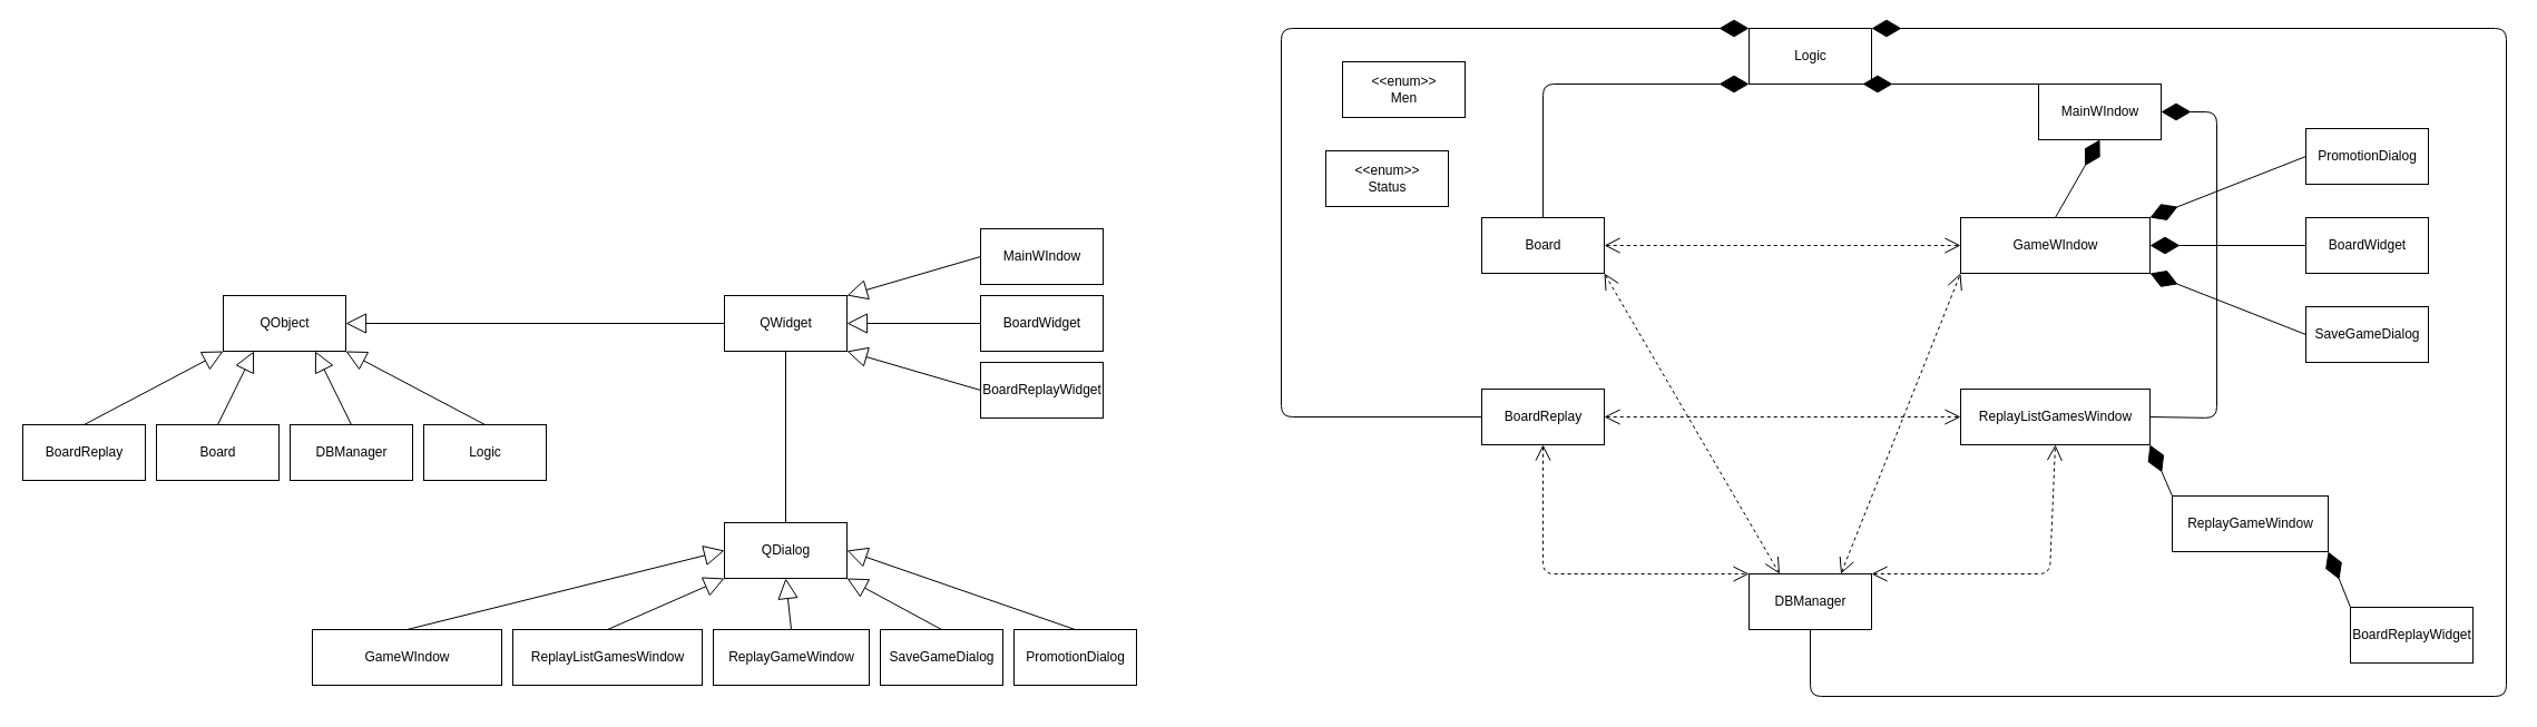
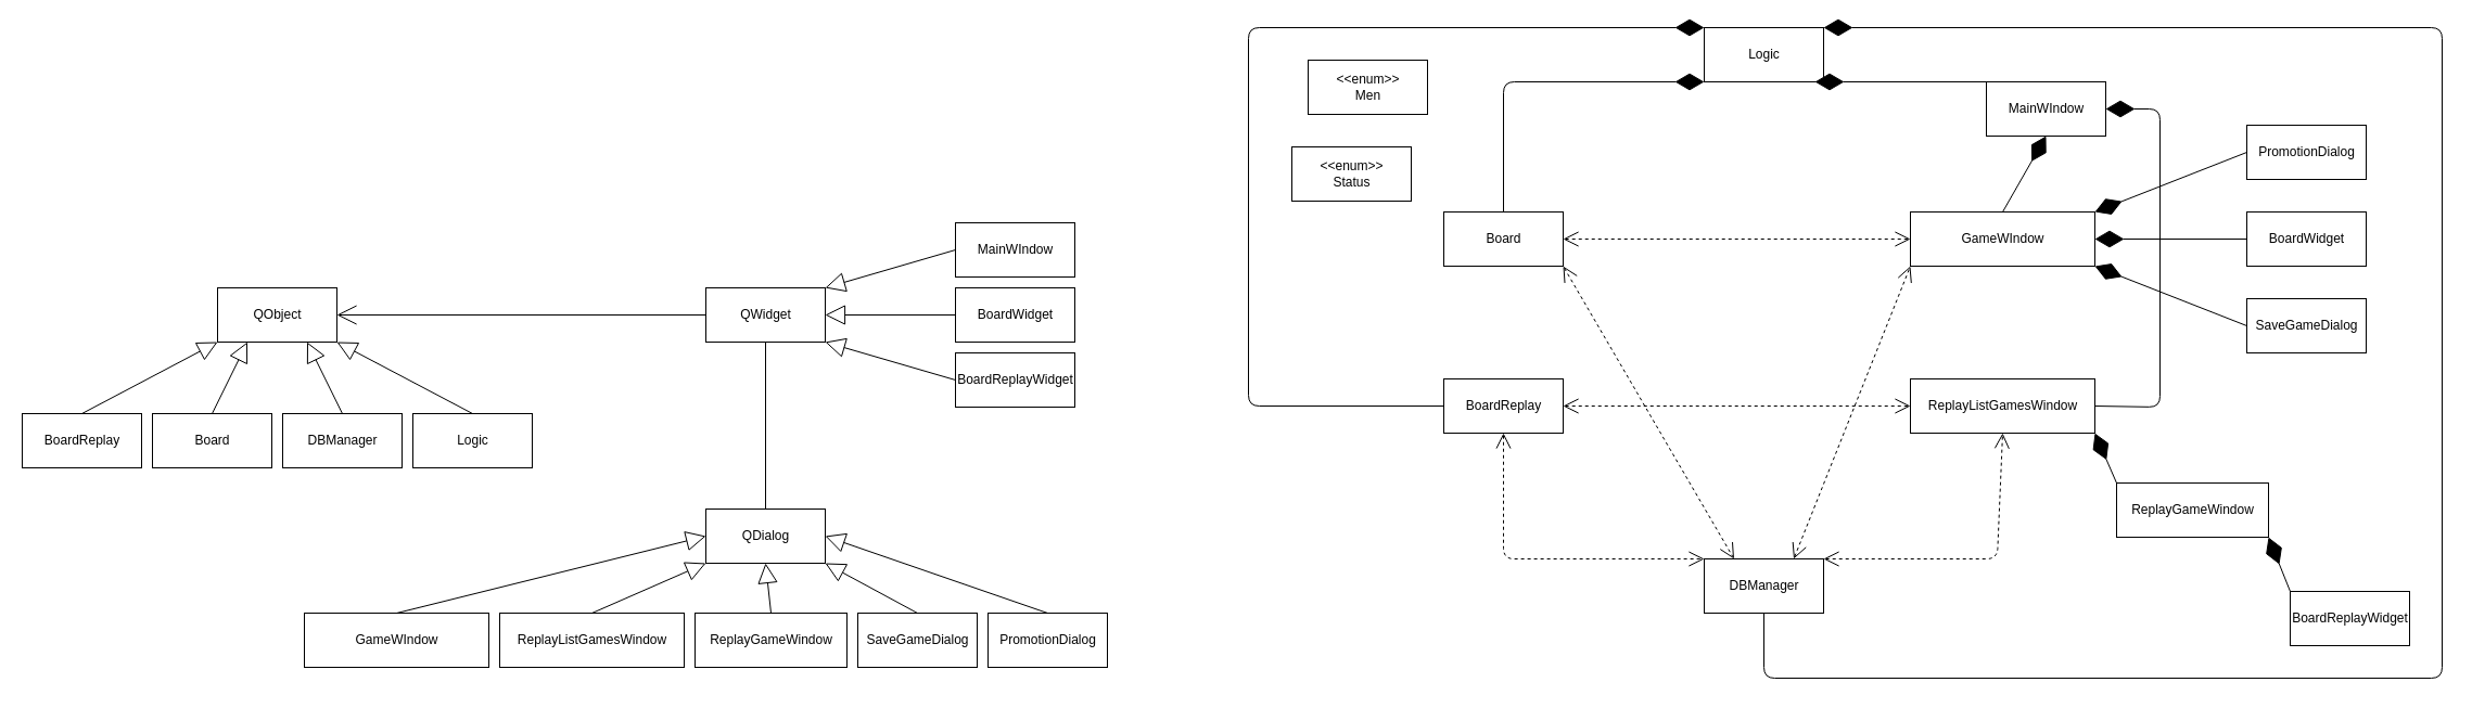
  <mxCell id="0" />
  <mxCell id="1" parent="0" />
  <mxCell id="2" value="Board" style="html=1;" vertex="1" parent="1"><mxGeometry x="1330" y="190" width="110" height="50" as="geometry" /></mxCell>
  <mxCell id="3" value="&lt;span style=&quot;font-weight: normal&quot;&gt;BoardReplay&lt;/span&gt;" style="html=1;fontStyle=1" vertex="1" parent="1"><mxGeometry x="1330" y="344" width="110" height="50" as="geometry" /></mxCell>
  <mxCell id="4" value="&lt;span style=&quot;font-weight: normal&quot;&gt;MainWIndow&lt;/span&gt;" style="html=1;fontStyle=1" vertex="1" parent="1"><mxGeometry x="1830" y="70" width="110" height="50" as="geometry" /></mxCell>
  <mxCell id="5" value="Logic" style="html=1;" vertex="1" parent="1"><mxGeometry x="1570" y="20" width="110" height="50" as="geometry" /></mxCell>
  <mxCell id="6" value="GameWIndow" style="html=1;" vertex="1" parent="1"><mxGeometry x="1760" y="190" width="170" height="50" as="geometry" /></mxCell>
  <mxCell id="7" value="ReplayListGamesWindow" style="html=1;" vertex="1" parent="1"><mxGeometry x="1760" y="344" width="170" height="50" as="geometry" /></mxCell>
  <mxCell id="8" value="ReplayGameWindow" style="html=1;" vertex="1" parent="1"><mxGeometry x="1950" y="440" width="140" height="50" as="geometry" /></mxCell>
  <mxCell id="9" value="BoardReplayWidget" style="html=1;" vertex="1" parent="1"><mxGeometry x="2110" y="540" width="110" height="50" as="geometry" /></mxCell>
  <mxCell id="10" value="BoardWidget" style="html=1;" vertex="1" parent="1"><mxGeometry x="2070" y="190" width="110" height="50" as="geometry" /></mxCell>
  <mxCell id="11" value="DBManager" style="html=1;" vertex="1" parent="1"><mxGeometry x="1570" y="510" width="110" height="50" as="geometry" /></mxCell>
  <mxCell id="12" value="PromotionDialog" style="html=1;" vertex="1" parent="1"><mxGeometry x="2070" y="110" width="110" height="50" as="geometry" /></mxCell>
  <mxCell id="13" value="SaveGameDialog" style="html=1;" vertex="1" parent="1"><mxGeometry x="2070" y="270" width="110" height="50" as="geometry" /></mxCell>
  <mxCell id="14" value="&amp;lt;&amp;lt;enum&amp;gt;&amp;gt;&lt;br&gt;Men" style="html=1;" vertex="1" parent="1"><mxGeometry x="1205" y="50" width="110" height="50" as="geometry" /></mxCell>
  <mxCell id="15" value="&amp;lt;&amp;lt;enum&amp;gt;&amp;gt;&lt;br&gt;Status" style="html=1;" vertex="1" parent="1"><mxGeometry x="1190" y="130" width="110" height="50" as="geometry" /></mxCell>
  <mxCell id="16" value="" style="endArrow=diamondThin;endFill=1;endSize=24;html=1;entryX=0;entryY=1;entryDx=0;entryDy=0;exitX=0.5;exitY=0;exitDx=0;exitDy=0;" edge="1" parent="1" source="2" target="5"><mxGeometry width="160" relative="1" as="geometry"><mxPoint x="1350" y="540" as="sourcePoint" /><mxPoint x="1510" y="540" as="targetPoint" /><Array as="points"><mxPoint x="1385" y="70" /></Array></mxGeometry></mxCell>
  <mxCell id="17" value="" style="endArrow=diamondThin;endFill=1;endSize=24;html=1;entryX=0;entryY=0;entryDx=0;entryDy=0;exitX=0;exitY=0.5;exitDx=0;exitDy=0;" edge="1" parent="1" source="3" target="5"><mxGeometry width="160" relative="1" as="geometry"><mxPoint x="1360" y="550" as="sourcePoint" /><mxPoint x="1520" y="550" as="targetPoint" /><Array as="points"><mxPoint x="1150" y="369" /><mxPoint x="1150" y="20" /></Array></mxGeometry></mxCell>
  <mxCell id="18" value="" style="endArrow=diamondThin;endFill=1;endSize=24;html=1;entryX=1;entryY=0;entryDx=0;entryDy=0;exitX=0.5;exitY=1;exitDx=0;exitDy=0;" edge="1" parent="1" source="11" target="5"><mxGeometry width="160" relative="1" as="geometry"><mxPoint x="1370" y="560" as="sourcePoint" /><mxPoint x="1530" y="560" as="targetPoint" /><Array as="points"><mxPoint x="1625" y="620" /><mxPoint x="2250" y="620" /><mxPoint x="2250" y="20" /></Array></mxGeometry></mxCell>
  <mxCell id="19" value="" style="endArrow=diamondThin;endFill=1;endSize=24;html=1;" edge="1" parent="1"><mxGeometry width="160" relative="1" as="geometry"><mxPoint x="1830" y="70" as="sourcePoint" /><mxPoint x="1672" y="70" as="targetPoint" /></mxGeometry></mxCell>
  <mxCell id="20" value="" style="endArrow=open;startArrow=open;endSize=12;startSize=12;dashed=1;html=1;entryX=0;entryY=0.5;entryDx=0;entryDy=0;exitX=1;exitY=0.5;exitDx=0;exitDy=0;" edge="1" parent="1" source="2" target="6"><mxGeometry width="160" relative="1" as="geometry"><mxPoint x="1280" y="610" as="sourcePoint" /><mxPoint x="1440" y="610" as="targetPoint" /></mxGeometry></mxCell>
  <mxCell id="21" value="" style="endArrow=open;startArrow=open;endSize=12;startSize=12;dashed=1;html=1;exitX=1;exitY=0.5;exitDx=0;exitDy=0;entryX=0;entryY=0.5;entryDx=0;entryDy=0;" edge="1" parent="1" source="3" target="7"><mxGeometry width="160" relative="1" as="geometry"><mxPoint x="1500" y="368.5" as="sourcePoint" /><mxPoint x="1660" y="368.5" as="targetPoint" /></mxGeometry></mxCell>
  <mxCell id="22" value="" style="endArrow=open;startArrow=open;endSize=12;startSize=12;dashed=1;html=1;entryX=0;entryY=0;entryDx=0;entryDy=0;exitX=0.5;exitY=1;exitDx=0;exitDy=0;" edge="1" parent="1" source="3" target="11"><mxGeometry width="160" relative="1" as="geometry"><mxPoint x="1360" y="490" as="sourcePoint" /><mxPoint x="1520" y="490" as="targetPoint" /><Array as="points"><mxPoint x="1385" y="510" /></Array></mxGeometry></mxCell>
  <mxCell id="23" value="" style="endArrow=open;startArrow=open;endSize=12;startSize=12;dashed=1;html=1;entryX=0.25;entryY=0;entryDx=0;entryDy=0;exitX=1;exitY=1;exitDx=0;exitDy=0;" edge="1" parent="1" source="2" target="11"><mxGeometry width="160" relative="1" as="geometry"><mxPoint x="1490" y="420" as="sourcePoint" /><mxPoint x="1650" y="420" as="targetPoint" /></mxGeometry></mxCell>
  <mxCell id="24" value="" style="endArrow=open;startArrow=open;endSize=12;startSize=12;dashed=1;html=1;entryX=0;entryY=1;entryDx=0;entryDy=0;exitX=0.75;exitY=0;exitDx=0;exitDy=0;" edge="1" parent="1" source="11" target="6"><mxGeometry width="160" relative="1" as="geometry"><mxPoint x="1670" y="300" as="sourcePoint" /><mxPoint x="1830" y="300" as="targetPoint" /></mxGeometry></mxCell>
  <mxCell id="25" value="" style="endArrow=open;startArrow=open;endSize=12;startSize=12;dashed=1;html=1;entryX=0.5;entryY=1;entryDx=0;entryDy=0;exitX=1;exitY=0;exitDx=0;exitDy=0;" edge="1" parent="1" source="11" target="7"><mxGeometry width="160" relative="1" as="geometry"><mxPoint x="1750" y="490" as="sourcePoint" /><mxPoint x="1910" y="490" as="targetPoint" /><Array as="points"><mxPoint x="1840" y="510" /></Array></mxGeometry></mxCell>
  <mxCell id="26" value="" style="endArrow=diamondThin;endFill=1;endSize=24;html=1;exitX=0.5;exitY=0;exitDx=0;exitDy=0;entryX=0.5;entryY=1;entryDx=0;entryDy=0;" edge="1" parent="1" source="6" target="4"><mxGeometry width="160" relative="1" as="geometry"><mxPoint x="1840" y="80" as="sourcePoint" /><mxPoint x="1830" y="130" as="targetPoint" /></mxGeometry></mxCell>
  <mxCell id="27" value="" style="endArrow=diamondThin;endFill=1;endSize=24;html=1;entryX=1;entryY=0.5;entryDx=0;entryDy=0;exitX=1;exitY=0.5;exitDx=0;exitDy=0;" edge="1" parent="1" source="7" target="4"><mxGeometry width="160" relative="1" as="geometry"><mxPoint x="1850" y="340" as="sourcePoint" /><mxPoint x="1692" y="90" as="targetPoint" /><Array as="points"><mxPoint x="1990" y="370" /><mxPoint x="1990" y="95" /></Array></mxGeometry></mxCell>
  <mxCell id="28" value="" style="endArrow=diamondThin;endFill=1;endSize=24;html=1;exitX=0;exitY=0.5;exitDx=0;exitDy=0;entryX=1;entryY=0;entryDx=0;entryDy=0;" edge="1" parent="1" source="12" target="6"><mxGeometry width="160" relative="1" as="geometry"><mxPoint x="1855" y="200" as="sourcePoint" /><mxPoint x="1895" y="130" as="targetPoint" /></mxGeometry></mxCell>
  <mxCell id="29" value="" style="endArrow=diamondThin;endFill=1;endSize=24;html=1;exitX=0;exitY=0.5;exitDx=0;exitDy=0;entryX=1;entryY=0.5;entryDx=0;entryDy=0;" edge="1" parent="1" source="10" target="6"><mxGeometry width="160" relative="1" as="geometry"><mxPoint x="1865" y="210" as="sourcePoint" /><mxPoint x="1905" y="140" as="targetPoint" /></mxGeometry></mxCell>
  <mxCell id="30" value="" style="endArrow=diamondThin;endFill=1;endSize=24;html=1;exitX=0;exitY=0.5;exitDx=0;exitDy=0;entryX=1;entryY=1;entryDx=0;entryDy=0;" edge="1" parent="1" source="13" target="6"><mxGeometry width="160" relative="1" as="geometry"><mxPoint x="1875" y="220" as="sourcePoint" /><mxPoint x="1915" y="150" as="targetPoint" /></mxGeometry></mxCell>
  <mxCell id="31" value="" style="endArrow=diamondThin;endFill=1;endSize=24;html=1;exitX=0;exitY=0;exitDx=0;exitDy=0;entryX=1;entryY=1;entryDx=0;entryDy=0;" edge="1" parent="1" source="8" target="7"><mxGeometry width="160" relative="1" as="geometry"><mxPoint x="1885" y="230" as="sourcePoint" /><mxPoint x="1925" y="160" as="targetPoint" /></mxGeometry></mxCell>
  <mxCell id="32" value="" style="endArrow=diamondThin;endFill=1;endSize=24;html=1;entryX=1;entryY=1;entryDx=0;entryDy=0;exitX=0;exitY=0;exitDx=0;exitDy=0;" edge="1" parent="1" source="9" target="8"><mxGeometry width="160" relative="1" as="geometry"><mxPoint x="2090" y="490" as="sourcePoint" /><mxPoint x="1935" y="170" as="targetPoint" /></mxGeometry></mxCell>
  <mxCell id="33" value="Board" style="html=1;" vertex="1" parent="1"><mxGeometry x="140" y="376" width="110" height="50" as="geometry" /></mxCell>
  <mxCell id="34" value="&lt;span style=&quot;font-weight: normal&quot;&gt;BoardReplay&lt;/span&gt;" style="html=1;fontStyle=1" vertex="1" parent="1"><mxGeometry x="20" y="376" width="110" height="50" as="geometry" /></mxCell>
  <mxCell id="35" value="&lt;span style=&quot;font-weight: normal&quot;&gt;MainWIndow&lt;/span&gt;" style="html=1;fontStyle=1" vertex="1" parent="1"><mxGeometry x="880" y="200" width="110" height="50" as="geometry" /></mxCell>
  <mxCell id="36" value="Logic" style="html=1;" vertex="1" parent="1"><mxGeometry x="380" y="376" width="110" height="50" as="geometry" /></mxCell>
  <mxCell id="37" value="GameWIndow" style="html=1;" vertex="1" parent="1"><mxGeometry x="280" y="560" width="170" height="50" as="geometry" /></mxCell>
  <mxCell id="38" value="ReplayListGamesWindow" style="html=1;" vertex="1" parent="1"><mxGeometry x="460" y="560" width="170" height="50" as="geometry" /></mxCell>
  <mxCell id="39" value="ReplayGameWindow" style="html=1;" vertex="1" parent="1"><mxGeometry x="640" y="560" width="140" height="50" as="geometry" /></mxCell>
  <mxCell id="40" value="BoardReplayWidget" style="html=1;" vertex="1" parent="1"><mxGeometry x="880" y="320" width="110" height="50" as="geometry" /></mxCell>
  <mxCell id="41" value="BoardWidget" style="html=1;" vertex="1" parent="1"><mxGeometry x="880" y="260" width="110" height="50" as="geometry" /></mxCell>
  <mxCell id="42" value="DBManager" style="html=1;" vertex="1" parent="1"><mxGeometry x="260" y="376" width="110" height="50" as="geometry" /></mxCell>
  <mxCell id="43" value="PromotionDialog" style="html=1;" vertex="1" parent="1"><mxGeometry x="910" y="560" width="110" height="50" as="geometry" /></mxCell>
  <mxCell id="44" value="SaveGameDialog" style="html=1;" vertex="1" parent="1"><mxGeometry x="790" y="560" width="110" height="50" as="geometry" /></mxCell>
  <mxCell id="45" value="QObject" style="html=1;" vertex="1" parent="1"><mxGeometry x="200" y="260" width="110" height="50" as="geometry" /></mxCell>
  <mxCell id="46" value="QDialog" style="html=1;" vertex="1" parent="1"><mxGeometry x="650" y="464" width="110" height="50" as="geometry" /></mxCell>
  <mxCell id="47" value="QWidget" style="html=1;" vertex="1" parent="1"><mxGeometry x="650" y="260" width="110" height="50" as="geometry" /></mxCell>
  <mxCell id="48" value="" style="endArrow=block;endSize=16;endFill=0;html=1;entryX=0;entryY=1;entryDx=0;entryDy=0;exitX=0.5;exitY=0;exitDx=0;exitDy=0;" edge="1" parent="1" source="34" target="45"><mxGeometry width="160" relative="1" as="geometry"><mxPoint x="110" y="720" as="sourcePoint" /><mxPoint x="270" y="720" as="targetPoint" /></mxGeometry></mxCell>
  <mxCell id="49" value="" style="endArrow=block;endSize=16;endFill=0;html=1;entryX=0.25;entryY=1;entryDx=0;entryDy=0;exitX=0.5;exitY=0;exitDx=0;exitDy=0;" edge="1" parent="1" source="33" target="45"><mxGeometry width="160" relative="1" as="geometry"><mxPoint x="120" y="730" as="sourcePoint" /><mxPoint x="280" y="730" as="targetPoint" /></mxGeometry></mxCell>
  <mxCell id="50" value="" style="endArrow=block;endSize=16;endFill=0;html=1;entryX=0.75;entryY=1;entryDx=0;entryDy=0;exitX=0.5;exitY=0;exitDx=0;exitDy=0;" edge="1" parent="1" source="42" target="45"><mxGeometry width="160" relative="1" as="geometry"><mxPoint x="130" y="740" as="sourcePoint" /><mxPoint x="290" y="740" as="targetPoint" /></mxGeometry></mxCell>
  <mxCell id="51" value="" style="endArrow=block;endSize=16;endFill=0;html=1;entryX=1;entryY=1;entryDx=0;entryDy=0;exitX=0.5;exitY=0;exitDx=0;exitDy=0;" edge="1" parent="1" source="36" target="45"><mxGeometry width="160" relative="1" as="geometry"><mxPoint x="140" y="750" as="sourcePoint" /><mxPoint x="300" y="750" as="targetPoint" /></mxGeometry></mxCell>
- <mxCell id="52" value="" style="endArrow=block;endSize=16;endFill=0;html=1;entryX=1;entryY=0.5;entryDx=0;entryDy=0;exitX=0;exitY=0.5;exitDx=0;exitDy=0;" edge="1" parent="1" source="47" target="45"><mxGeometry width="160" relative="1" as="geometry"><mxPoint x="150" y="760" as="sourcePoint" /><mxPoint x="310" y="760" as="targetPoint" /></mxGeometry></mxCell>
+ <mxCell id="52" value="" style="endArrow=open;endSize=16;endFill=0;html=1;entryX=1;entryY=0.5;entryDx=0;entryDy=0;exitX=0;exitY=0.5;exitDx=0;exitDy=0;" edge="1" parent="1" source="47" target="45"><mxGeometry width="160" relative="1" as="geometry"><mxPoint x="150" y="760" as="sourcePoint" /><mxPoint x="310" y="760" as="targetPoint" /></mxGeometry></mxCell>
  <mxCell id="53" value="" style="endArrow=none;endSize=16;endFill=0;html=1;entryX=0.5;entryY=1;entryDx=0;entryDy=0;exitX=0.5;exitY=0;exitDx=0;exitDy=0;" edge="1" parent="1" source="46" target="47"><mxGeometry width="160" relative="1" as="geometry"><mxPoint x="160" y="770" as="sourcePoint" /><mxPoint x="320" y="770" as="targetPoint" /></mxGeometry></mxCell>
  <mxCell id="54" value="" style="endArrow=block;endSize=16;endFill=0;html=1;entryX=1;entryY=0;entryDx=0;entryDy=0;exitX=0;exitY=0.5;exitDx=0;exitDy=0;" edge="1" parent="1" source="35" target="47"><mxGeometry width="160" relative="1" as="geometry"><mxPoint x="780" y="463" as="sourcePoint" /><mxPoint x="940" y="463" as="targetPoint" /></mxGeometry></mxCell>
  <mxCell id="55" value="" style="endArrow=block;endSize=16;endFill=0;html=1;entryX=1;entryY=0.5;entryDx=0;entryDy=0;exitX=0;exitY=0.5;exitDx=0;exitDy=0;" edge="1" parent="1" source="41" target="47"><mxGeometry width="160" relative="1" as="geometry"><mxPoint x="790" y="473" as="sourcePoint" /><mxPoint x="950" y="473" as="targetPoint" /></mxGeometry></mxCell>
  <mxCell id="56" value="" style="endArrow=block;endSize=16;endFill=0;html=1;entryX=1;entryY=1;entryDx=0;entryDy=0;exitX=0;exitY=0.5;exitDx=0;exitDy=0;" edge="1" parent="1" source="40" target="47"><mxGeometry width="160" relative="1" as="geometry"><mxPoint x="800" y="483" as="sourcePoint" /><mxPoint x="960" y="483" as="targetPoint" /></mxGeometry></mxCell>
  <mxCell id="57" value="" style="endArrow=block;endSize=16;endFill=0;html=1;entryX=1;entryY=0.5;entryDx=0;entryDy=0;exitX=0.5;exitY=0;exitDx=0;exitDy=0;" edge="1" parent="1" source="43" target="46"><mxGeometry width="160" relative="1" as="geometry"><mxPoint x="810" y="493" as="sourcePoint" /><mxPoint x="970" y="493" as="targetPoint" /></mxGeometry></mxCell>
  <mxCell id="58" value="" style="endArrow=block;endSize=16;endFill=0;html=1;entryX=1;entryY=1;entryDx=0;entryDy=0;exitX=0.5;exitY=0;exitDx=0;exitDy=0;" edge="1" parent="1" source="44" target="46"><mxGeometry width="160" relative="1" as="geometry"><mxPoint x="820" y="503" as="sourcePoint" /><mxPoint x="980" y="503" as="targetPoint" /></mxGeometry></mxCell>
  <mxCell id="59" value="" style="endArrow=block;endSize=16;endFill=0;html=1;entryX=0.5;entryY=1;entryDx=0;entryDy=0;exitX=0.5;exitY=0;exitDx=0;exitDy=0;" edge="1" parent="1" source="39" target="46"><mxGeometry width="160" relative="1" as="geometry"><mxPoint x="830" y="513" as="sourcePoint" /><mxPoint x="990" y="513" as="targetPoint" /></mxGeometry></mxCell>
  <mxCell id="60" value="" style="endArrow=block;endSize=16;endFill=0;html=1;entryX=0;entryY=1;entryDx=0;entryDy=0;exitX=0.5;exitY=0;exitDx=0;exitDy=0;" edge="1" parent="1" source="38" target="46"><mxGeometry width="160" relative="1" as="geometry"><mxPoint x="840" y="523" as="sourcePoint" /><mxPoint x="1000" y="523" as="targetPoint" /></mxGeometry></mxCell>
  <mxCell id="61" value="" style="endArrow=block;endSize=16;endFill=0;html=1;entryX=0;entryY=0.5;entryDx=0;entryDy=0;exitX=0.5;exitY=0;exitDx=0;exitDy=0;" edge="1" parent="1" source="37" target="46"><mxGeometry width="160" relative="1" as="geometry"><mxPoint x="850" y="533" as="sourcePoint" /><mxPoint x="1010" y="533" as="targetPoint" /></mxGeometry></mxCell>
